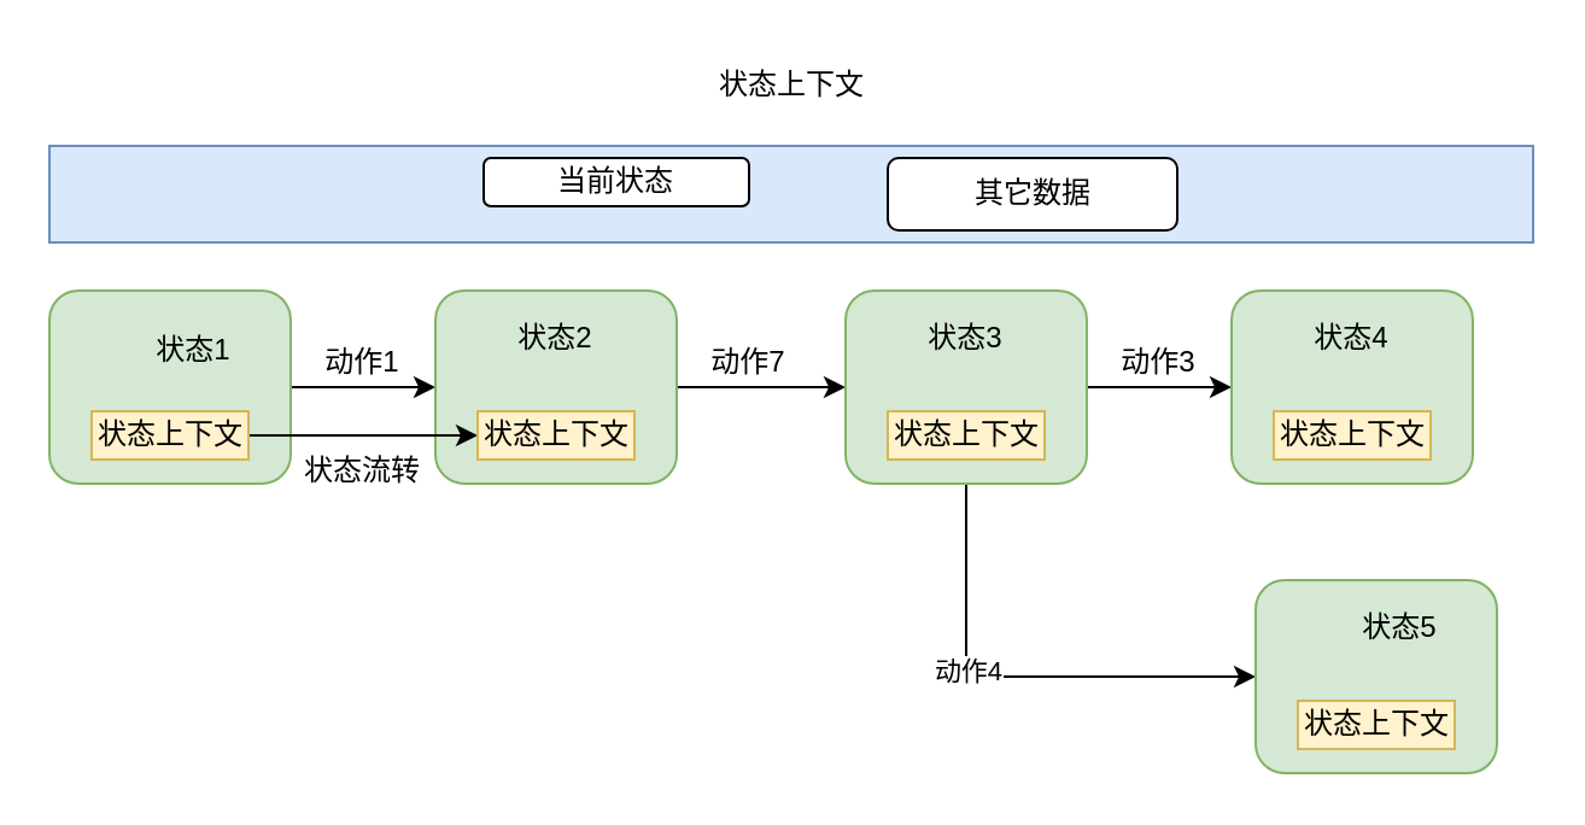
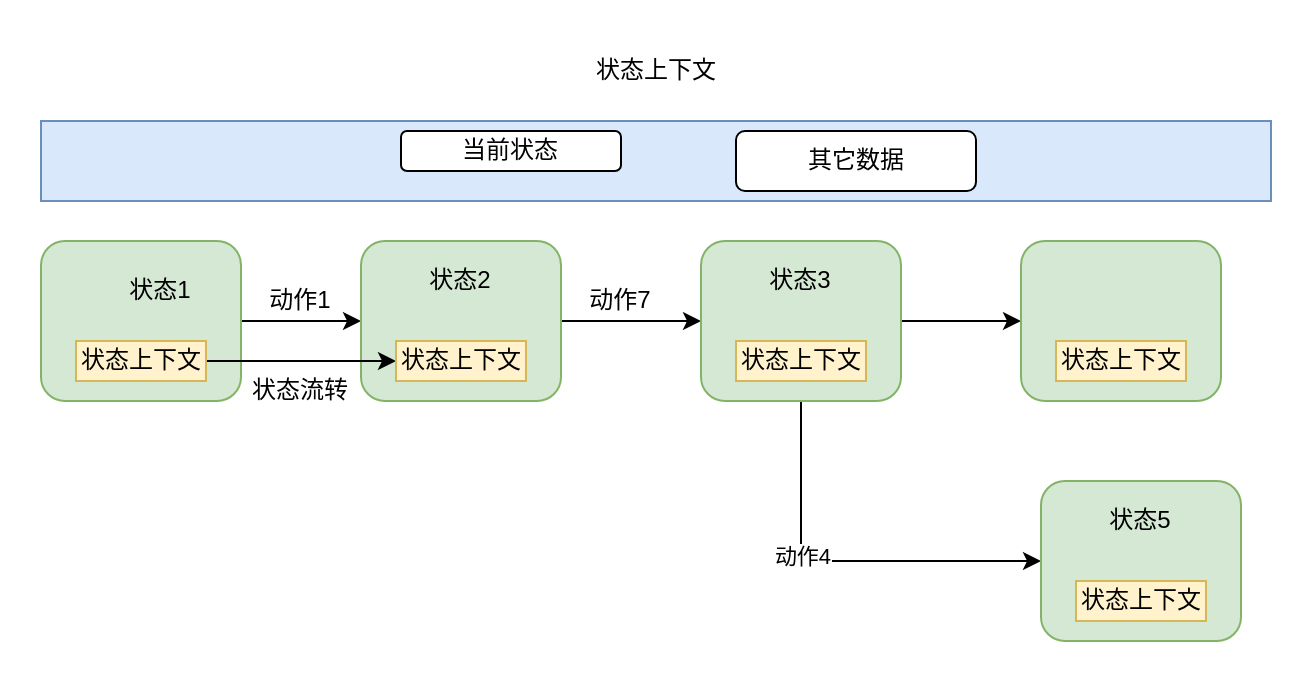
  <mxCell id="0" />
  <mxCell id="1" parent="0" />
  <mxCell id="2" value="" style="rounded=0;whiteSpace=wrap;html=1;fillColor=#dae8fc;strokeColor=#6c8ebf;" vertex="1" parent="1"><mxGeometry x="20" y="60" width="615" height="40" as="geometry" /></mxCell>
  <mxCell id="3" value="" style="edgeStyle=orthogonalEdgeStyle;rounded=0;orthogonalLoop=1;jettySize=auto;html=1;" edge="1" parent="1" source="4" target="6"><mxGeometry relative="1" as="geometry" /></mxCell>
  <mxCell id="4" value="" style="rounded=1;whiteSpace=wrap;html=1;align=center;fillColor=#d5e8d4;strokeColor=#82b366;" vertex="1" parent="1"><mxGeometry x="20" y="120" width="100" height="80" as="geometry" /></mxCell>
  <mxCell id="5" value="" style="edgeStyle=orthogonalEdgeStyle;rounded=0;orthogonalLoop=1;jettySize=auto;html=1;" edge="1" parent="1" source="6" target="10"><mxGeometry relative="1" as="geometry" /></mxCell>
  <mxCell id="6" value="" style="rounded=1;whiteSpace=wrap;html=1;fillColor=#d5e8d4;strokeColor=#82b366;" vertex="1" parent="1"><mxGeometry x="180" y="120" width="100" height="80" as="geometry" /></mxCell>
  <mxCell id="7" value="" style="edgeStyle=orthogonalEdgeStyle;rounded=0;orthogonalLoop=1;jettySize=auto;html=1;" edge="1" parent="1" source="10" target="11"><mxGeometry relative="1" as="geometry" /></mxCell>
  <mxCell id="8" style="edgeStyle=orthogonalEdgeStyle;rounded=0;orthogonalLoop=1;jettySize=auto;html=1;exitX=0.5;exitY=1;exitDx=0;exitDy=0;entryX=0;entryY=0.5;entryDx=0;entryDy=0;" edge="1" parent="1" source="10" target="12"><mxGeometry relative="1" as="geometry" /></mxCell>
  <mxCell id="9" value="动作4" style="edgeLabel;html=1;align=center;verticalAlign=middle;resizable=0;points=[];" vertex="1" connectable="0" parent="8"><mxGeometry x="-0.229" relative="1" as="geometry"><mxPoint as="offset" /></mxGeometry></mxCell>
  <mxCell id="10" value="" style="rounded=1;whiteSpace=wrap;html=1;fillColor=#d5e8d4;strokeColor=#82b366;" vertex="1" parent="1"><mxGeometry x="350" y="120" width="100" height="80" as="geometry" /></mxCell>
  <mxCell id="11" value="" style="rounded=1;whiteSpace=wrap;html=1;fillColor=#d5e8d4;strokeColor=#82b366;" vertex="1" parent="1"><mxGeometry x="510" y="120" width="100" height="80" as="geometry" /></mxCell>
  <mxCell id="12" value="" style="rounded=1;whiteSpace=wrap;html=1;fillColor=#d5e8d4;strokeColor=#82b366;" vertex="1" parent="1"><mxGeometry x="520" y="240" width="100" height="80" as="geometry" /></mxCell>
  <mxCell id="13" value="状态上下文" style="text;html=1;strokeColor=none;fillColor=none;align=center;verticalAlign=middle;whiteSpace=wrap;rounded=0;" vertex="1" parent="1"><mxGeometry x="277.5" y="20" width="100" height="30" as="geometry" /></mxCell>
  <mxCell id="14" value="当前状态" style="rounded=1;whiteSpace=wrap;html=1;" vertex="1" parent="1"><mxGeometry x="200" y="65" width="110" height="20" as="geometry" /></mxCell>
  <mxCell id="15" value="其它数据" style="rounded=1;whiteSpace=wrap;html=1;" vertex="1" parent="1"><mxGeometry x="367.5" y="65" width="120" height="30" as="geometry" /></mxCell>
  <mxCell id="16" value="状态1" style="text;html=1;strokeColor=none;fillColor=none;align=center;verticalAlign=middle;whiteSpace=wrap;rounded=0;" vertex="1" parent="1"><mxGeometry x="60" y="135" width="40" height="20" as="geometry" /></mxCell>
  <mxCell id="17" style="edgeStyle=orthogonalEdgeStyle;rounded=0;orthogonalLoop=1;jettySize=auto;html=1;exitX=1;exitY=0.5;exitDx=0;exitDy=0;" edge="1" parent="1" source="18" target="19"><mxGeometry relative="1" as="geometry" /></mxCell>
  <mxCell id="18" value="状态上下文" style="rounded=0;whiteSpace=wrap;html=1;fillColor=#fff2cc;strokeColor=#d6b656;" vertex="1" parent="1"><mxGeometry x="37.5" y="170" width="65" height="20" as="geometry" /></mxCell>
  <mxCell id="19" value="状态上下文" style="rounded=0;whiteSpace=wrap;html=1;fillColor=#fff2cc;strokeColor=#d6b656;" vertex="1" parent="1"><mxGeometry x="197.5" y="170" width="65" height="20" as="geometry" /></mxCell>
  <mxCell id="20" value="状态2" style="text;html=1;strokeColor=none;fillColor=none;align=center;verticalAlign=middle;whiteSpace=wrap;rounded=0;" vertex="1" parent="1"><mxGeometry x="210" y="130" width="40" height="20" as="geometry" /></mxCell>
  <mxCell id="21" value="状态3" style="text;html=1;strokeColor=none;fillColor=none;align=center;verticalAlign=middle;whiteSpace=wrap;rounded=0;" vertex="1" parent="1"><mxGeometry x="380" y="130" width="40" height="20" as="geometry" /></mxCell>
- <mxCell id="22" value="状态4" style="text;html=1;strokeColor=none;fillColor=none;align=center;verticalAlign=middle;whiteSpace=wrap;rounded=0;" vertex="1" parent="1"><mxGeometry x="540" y="130" width="40" height="20" as="geometry" /></mxCell>
  <mxCell id="23" value="状态上下文" style="rounded=0;whiteSpace=wrap;html=1;fillColor=#fff2cc;strokeColor=#d6b656;" vertex="1" parent="1"><mxGeometry x="367.5" y="170" width="65" height="20" as="geometry" /></mxCell>
  <mxCell id="24" value="状态上下文" style="rounded=0;whiteSpace=wrap;html=1;fillColor=#fff2cc;strokeColor=#d6b656;" vertex="1" parent="1"><mxGeometry x="527.5" y="170" width="65" height="20" as="geometry" /></mxCell>
  <mxCell id="25" value="状态上下文" style="rounded=0;whiteSpace=wrap;html=1;fillColor=#fff2cc;strokeColor=#d6b656;" vertex="1" parent="1"><mxGeometry x="537.5" y="290" width="65" height="20" as="geometry" /></mxCell>
- <mxCell id="26" value="状态5" style="text;html=1;strokeColor=none;fillColor=none;align=center;verticalAlign=middle;whiteSpace=wrap;rounded=0;" vertex="1" parent="1"><mxGeometry x="560" y="250" width="40" height="20" as="geometry" /></mxCell>
+ <mxCell id="26" value="状态5" style="text;html=1;strokeColor=none;fillColor=none;align=center;verticalAlign=middle;whiteSpace=wrap;rounded=0;" vertex="1" parent="1"><mxGeometry x="550" y="250" width="40" height="20" as="geometry" /></mxCell>
  <mxCell id="27" value="动作1" style="text;html=1;strokeColor=none;fillColor=none;align=center;verticalAlign=middle;whiteSpace=wrap;rounded=0;" vertex="1" parent="1"><mxGeometry x="130" y="140" width="40" height="20" as="geometry" /></mxCell>
  <mxCell id="28" value="动作7" style="text;html=1;strokeColor=none;fillColor=none;align=center;verticalAlign=middle;whiteSpace=wrap;rounded=0;" vertex="1" parent="1"><mxGeometry x="290" y="140" width="40" height="20" as="geometry" /></mxCell>
- <mxCell id="29" value="动作3" style="text;html=1;strokeColor=none;fillColor=none;align=center;verticalAlign=middle;whiteSpace=wrap;rounded=0;" vertex="1" parent="1"><mxGeometry x="460" y="140" width="40" height="20" as="geometry" /></mxCell>
  <mxCell id="30" value="状态流转" style="text;html=1;strokeColor=none;fillColor=none;align=center;verticalAlign=middle;whiteSpace=wrap;rounded=0;" vertex="1" parent="1"><mxGeometry x="105" y="180" width="90" height="30" as="geometry" /></mxCell>
